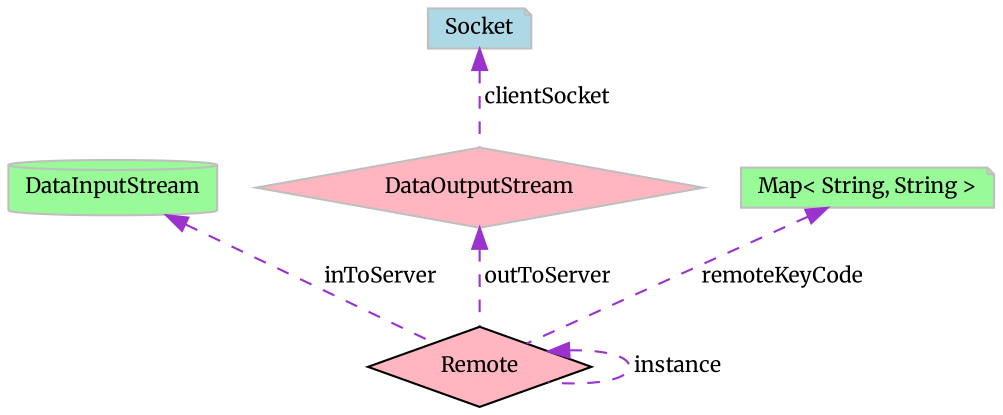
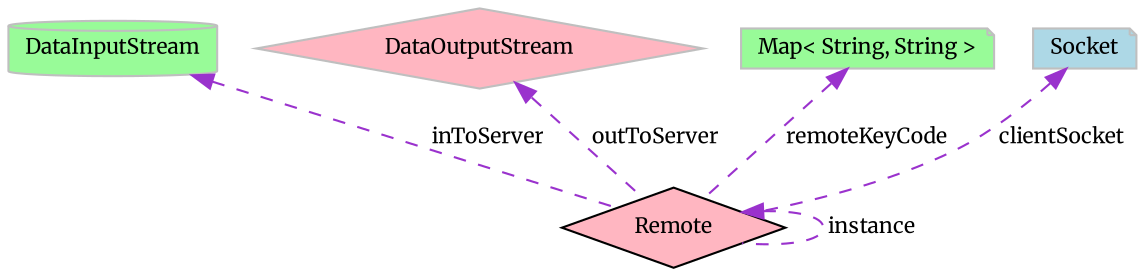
  digraph {
    fontname=Merriweather
    node [color=grey75 fillcolor=lightpink fontname=Merriweather fontsize=10 shape=diamond style=filled]
    edge [color=darkorchid3 dir=back fontname=Merriweather fontsize=10 labelfontname=Helvetica labelfontsize=10 style=dashed]
    n1 [color=black fontcolor=black height=0.2 label=Remote width=0.4]
    n2 [fillcolor=palegreen height=0.2 label=DataInputStream shape=cylinder width=0.4]
    n3 [height=0.2 label=DataOutputStream width=0.4]
    n4 [fillcolor=palegreen height=0.2 label="Map\< String, String \>" shape=note width=0.4]
    n5 [fillcolor=lightblue height=0.2 label=Socket shape=note width=0.4]
    n1 -> n1 [label=" instance"]
    n2 -> n1 [label=" inToServer"]
    n3 -> n1 [label=" outToServer"]
    n4 -> n1 [label=" remoteKeyCode"]
-   n5 -> n3 [label=" clientSocket"]
+   n5 -> n1 [label=" clientSocket"]
  }
